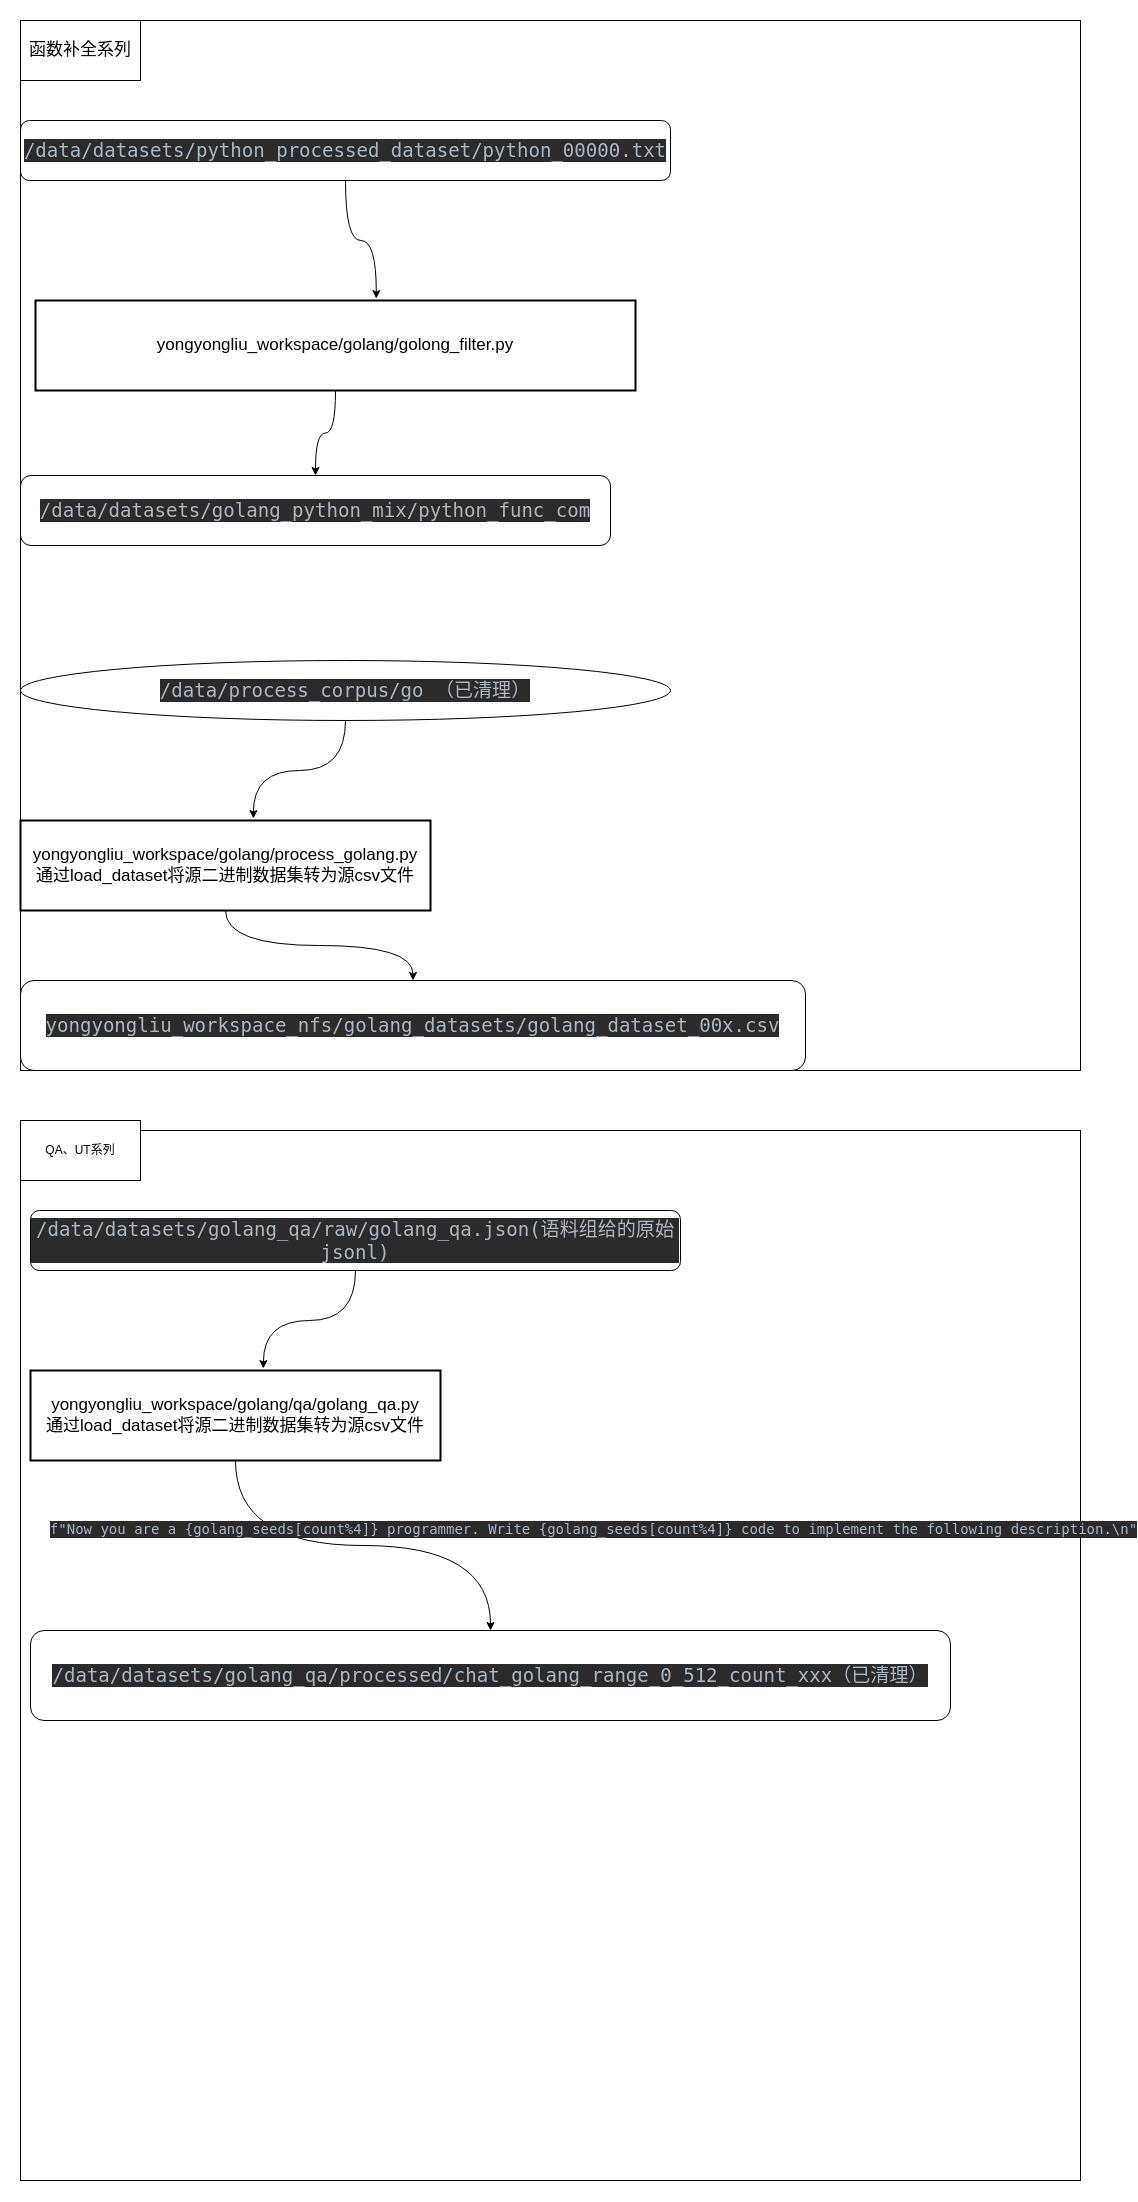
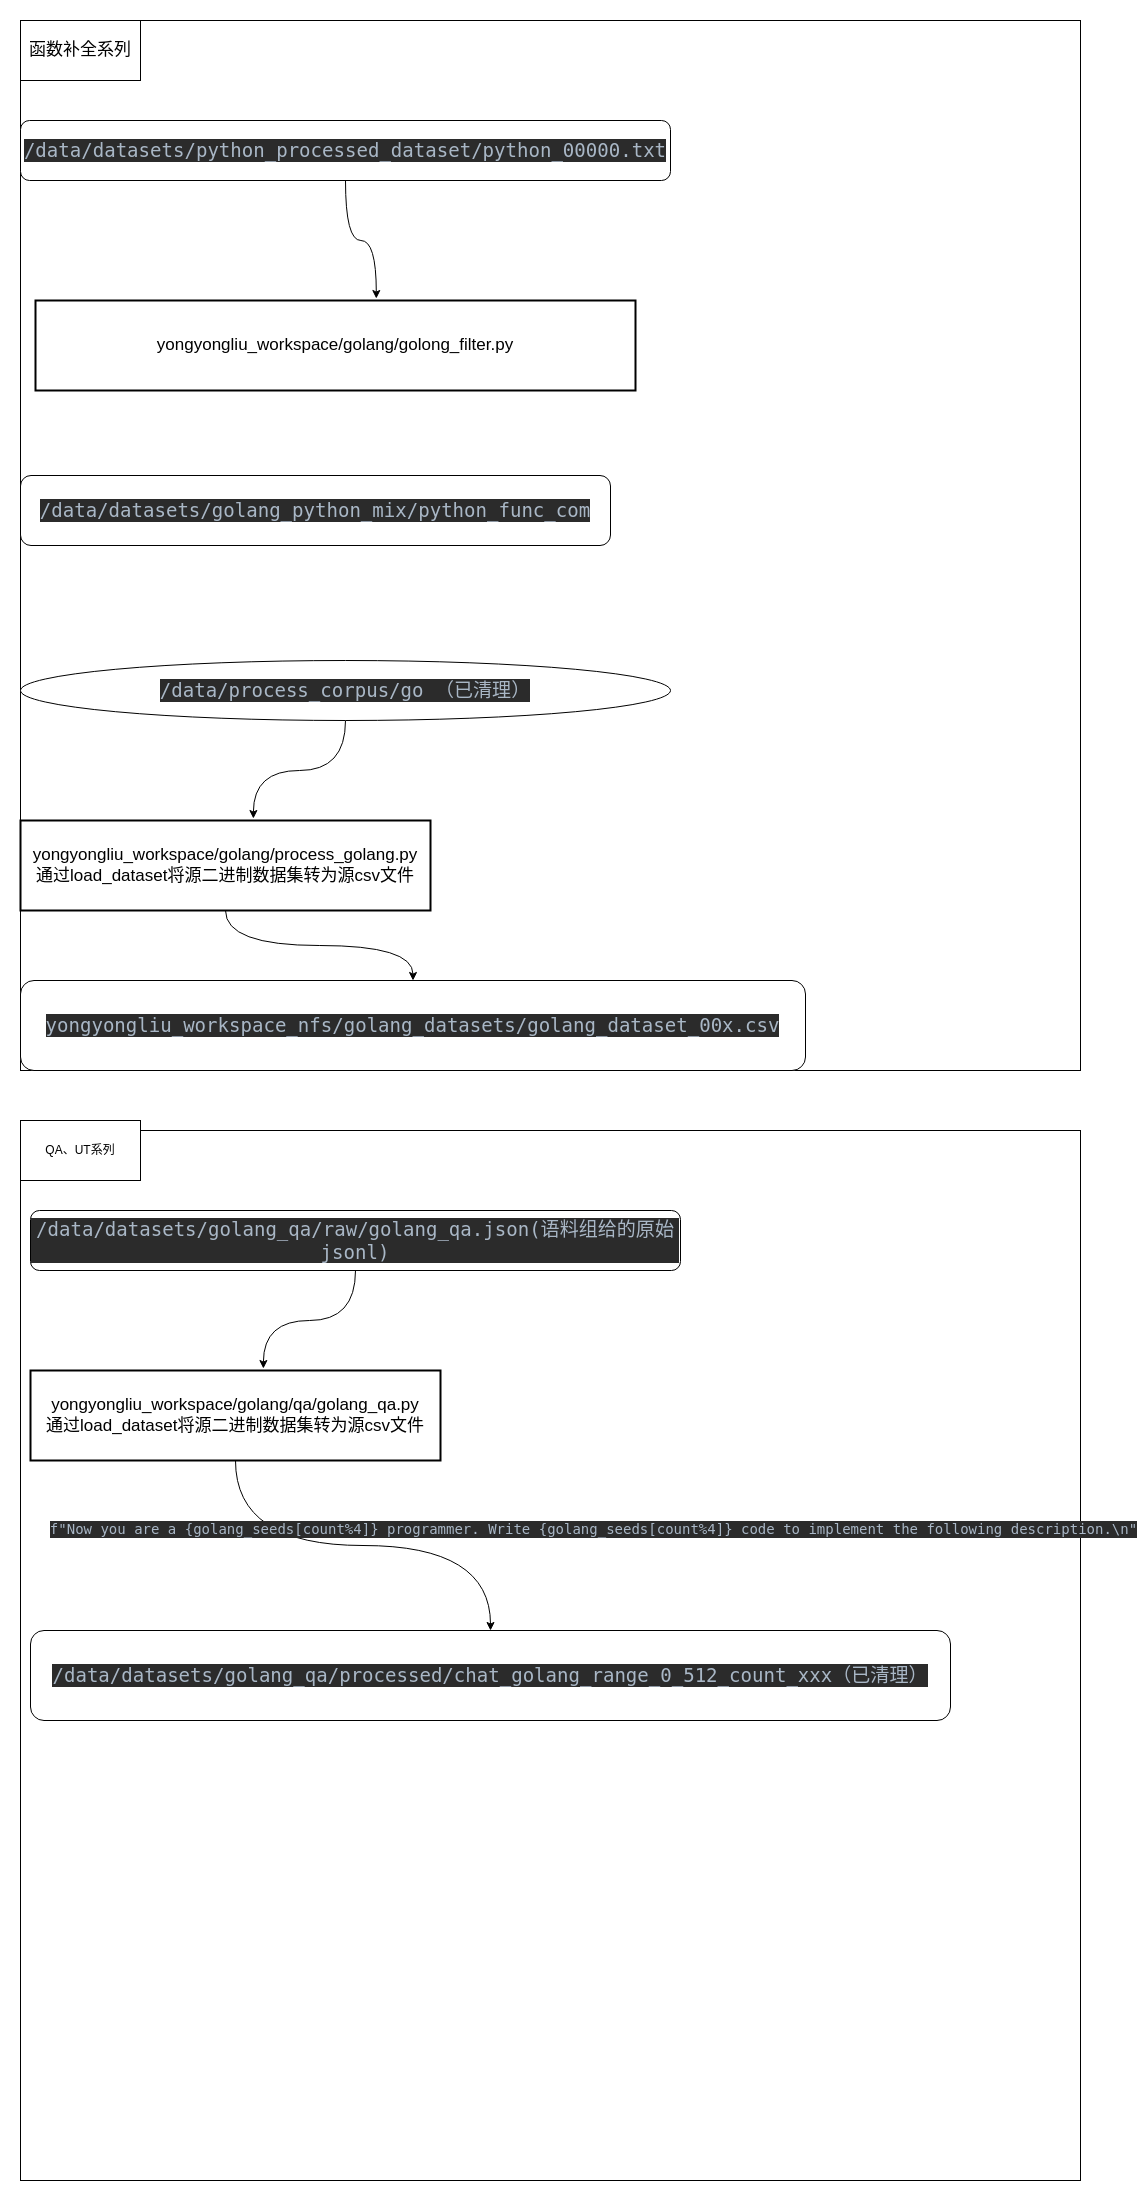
  <mxCell id="0" />
  <mxCell id="1" parent="0" />
  <mxCell id="2" value="" style="rounded=0;whiteSpace=wrap;html=1;" vertex="1" parent="1"><mxGeometry y="20" width="1060" height="1050" as="geometry" x="20" /></mxCell>
  <mxCell id="3" style="edgeStyle=orthogonalEdgeStyle;rounded=0;orthogonalLoop=1;jettySize=auto;html=1;exitX=0.5;exitY=1;exitDx=0;exitDy=0;entryX=0.568;entryY=-0.022;entryDx=0;entryDy=0;entryPerimeter=0;curved=1;" edge="1" parent="1" source="4" target="6"><mxGeometry relative="1" as="geometry" /></mxCell>
  <mxCell id="4" value="&lt;div style=&quot;background-color: rgb(43, 43, 43); color: rgb(169, 183, 198); font-family: &amp;quot;JetBrains Mono&amp;quot;, monospace; font-size: 14.3pt;&quot;&gt;/data/datasets/python_processed_dataset/python_00000.txt&lt;/div&gt;" style="rounded=1;whiteSpace=wrap;html=1;" vertex="1" parent="1"><mxGeometry y="120" width="650" height="60" as="geometry" x="20" /></mxCell>
- <mxCell id="5" style="edgeStyle=orthogonalEdgeStyle;rounded=0;orthogonalLoop=1;jettySize=auto;html=1;exitX=0.5;exitY=1;exitDx=0;exitDy=0;curved=1;" edge="1" parent="1" source="6" target="7"><mxGeometry relative="1" as="geometry" /></mxCell>
  <mxCell id="6" value="yongyongliu_workspace/golang/golong_filter.py" style="rounded=0;whiteSpace=wrap;html=1;strokeWidth=2;fontSize=17;" vertex="1" parent="1"><mxGeometry x="35" y="300" width="600" height="90" as="geometry" /></mxCell>
  <mxCell id="7" value="&lt;div style=&quot;background-color: rgb(43, 43, 43); color: rgb(169, 183, 198); font-family: &amp;quot;JetBrains Mono&amp;quot;, monospace; font-size: 14.3pt;&quot;&gt;/data/datasets/golang_python_mix/python_func_com&lt;/div&gt;" style="rounded=1;whiteSpace=wrap;html=1;" vertex="1" parent="1"><mxGeometry y="475" width="590" height="70" as="geometry" x="20" /></mxCell>
  <mxCell id="8" style="edgeStyle=orthogonalEdgeStyle;rounded=0;orthogonalLoop=1;jettySize=auto;html=1;exitX=0.5;exitY=1;exitDx=0;exitDy=0;entryX=0.568;entryY=-0.022;entryDx=0;entryDy=0;entryPerimeter=0;curved=1;" edge="1" parent="1" source="9" target="11"><mxGeometry relative="1" as="geometry" /></mxCell>
  <mxCell id="9" value="&lt;div style=&quot;background-color: rgb(43, 43, 43); color: rgb(169, 183, 198); font-family: &amp;quot;JetBrains Mono&amp;quot;, monospace; font-size: 14.3pt;&quot;&gt;&lt;div style=&quot;font-size: 14.3pt;&quot;&gt;/data/process_corpus/go （已清理）&lt;/div&gt;&lt;/div&gt;" style="ellipse;whiteSpace=wrap;html=1;" vertex="1" parent="1"><mxGeometry y="660" width="650" height="60" as="geometry" x="20" /></mxCell>
  <mxCell id="10" style="edgeStyle=orthogonalEdgeStyle;rounded=0;orthogonalLoop=1;jettySize=auto;html=1;exitX=0.5;exitY=1;exitDx=0;exitDy=0;curved=1;" edge="1" parent="1" source="11" target="12"><mxGeometry relative="1" as="geometry" /></mxCell>
  <mxCell id="11" value="yongyongliu_workspace/golang/process_golang.py&lt;br&gt;通过load_dataset将源二进制数据集转为源csv文件" style="rounded=0;whiteSpace=wrap;html=1;strokeWidth=2;fontSize=17;" vertex="1" parent="1"><mxGeometry y="820" width="410" height="90" as="geometry" x="20" /></mxCell>
  <mxCell id="12" value="&lt;div style=&quot;background-color: rgb(43, 43, 43); color: rgb(169, 183, 198); font-family: &amp;quot;JetBrains Mono&amp;quot;, monospace; font-size: 14.3pt;&quot;&gt;yongyongliu_workspace_nfs/golang_datasets/golang_dataset_00x.csv&lt;/div&gt;" style="rounded=1;whiteSpace=wrap;html=1;" vertex="1" parent="1"><mxGeometry y="980" width="785" height="90" as="geometry" x="20" /></mxCell>
  <mxCell id="13" value="&lt;font style=&quot;font-size: 17px;&quot;&gt;函数补全系列&lt;/font&gt;" style="rounded=0;whiteSpace=wrap;html=1;" vertex="1" parent="1"><mxGeometry y="20" width="120" height="60" as="geometry" x="20" /></mxCell>
  <mxCell id="14" value="" style="rounded=0;whiteSpace=wrap;html=1;" vertex="1" parent="1"><mxGeometry y="1130" width="1060" height="1050" as="geometry" x="20" /></mxCell>
  <mxCell id="15" value="QA、UT系列" style="rounded=0;whiteSpace=wrap;html=1;" vertex="1" parent="1"><mxGeometry y="1120" width="120" height="60" as="geometry" x="20" /></mxCell>
  <mxCell id="16" style="edgeStyle=orthogonalEdgeStyle;rounded=0;orthogonalLoop=1;jettySize=auto;html=1;exitX=0.5;exitY=1;exitDx=0;exitDy=0;entryX=0.568;entryY=-0.022;entryDx=0;entryDy=0;entryPerimeter=0;curved=1;" edge="1" parent="1" source="17" target="20"><mxGeometry relative="1" as="geometry" /></mxCell>
  <mxCell id="17" value="&lt;div style=&quot;background-color: rgb(43, 43, 43); color: rgb(169, 183, 198); font-family: &amp;quot;JetBrains Mono&amp;quot;, monospace; font-size: 14.3pt;&quot;&gt;&lt;div style=&quot;font-size: 14.3pt;&quot;&gt;&lt;div style=&quot;font-size: 14.3pt;&quot;&gt;/data/datasets/golang_qa/raw/golang_qa.json(语料组给的原始jsonl)&lt;/div&gt;&lt;/div&gt;&lt;/div&gt;" style="rounded=1;whiteSpace=wrap;html=1;" vertex="1" parent="1"><mxGeometry x="30" y="1210" width="650" height="60" as="geometry" /></mxCell>
  <mxCell id="18" style="edgeStyle=orthogonalEdgeStyle;rounded=0;orthogonalLoop=1;jettySize=auto;html=1;exitX=0.5;exitY=1;exitDx=0;exitDy=0;curved=1;" edge="1" parent="1" source="20" target="21"><mxGeometry relative="1" as="geometry" /></mxCell>
  <mxCell id="19" value="&lt;div style=&quot;background-color: rgb(43, 43, 43); color: rgb(169, 183, 198); font-family: &amp;quot;JetBrains Mono&amp;quot;, monospace;&quot;&gt;&lt;font style=&quot;font-size: 14px;&quot;&gt;f&quot;Now&amp;nbsp;you&amp;nbsp;are&amp;nbsp;a&amp;nbsp;{golang_seeds[count%4]} programmer. Write {golang_seeds[count%4]} code to implement the following description.\n&quot;&lt;/font&gt;&lt;/div&gt;" style="edgeLabel;html=1;align=center;verticalAlign=middle;resizable=0;points=[];" vertex="1" connectable="0" parent="18"><mxGeometry x="-0.345" y="18" relative="1" as="geometry"><mxPoint x="303" y="1" as="offset" /></mxGeometry></mxCell>
  <mxCell id="20" value="yongyongliu_workspace/golang/qa/golang_qa.py&lt;br&gt;通过load_dataset将源二进制数据集转为源csv文件" style="rounded=0;whiteSpace=wrap;html=1;strokeWidth=2;fontSize=17;" vertex="1" parent="1"><mxGeometry x="30" y="1370" width="410" height="90" as="geometry" /></mxCell>
  <mxCell id="21" value="&lt;div style=&quot;background-color: rgb(43, 43, 43); color: rgb(169, 183, 198); font-family: &amp;quot;JetBrains Mono&amp;quot;, monospace; font-size: 14.3pt;&quot;&gt;&lt;div style=&quot;font-size: 14.3pt;&quot;&gt;/data/datasets/golang_qa/processed/chat_golang_range_0_512_count_xxx（已清理）&lt;/div&gt;&lt;/div&gt;" style="rounded=1;whiteSpace=wrap;html=1;" vertex="1" parent="1"><mxGeometry x="30" y="1630" width="920" height="90" as="geometry" /></mxCell>
